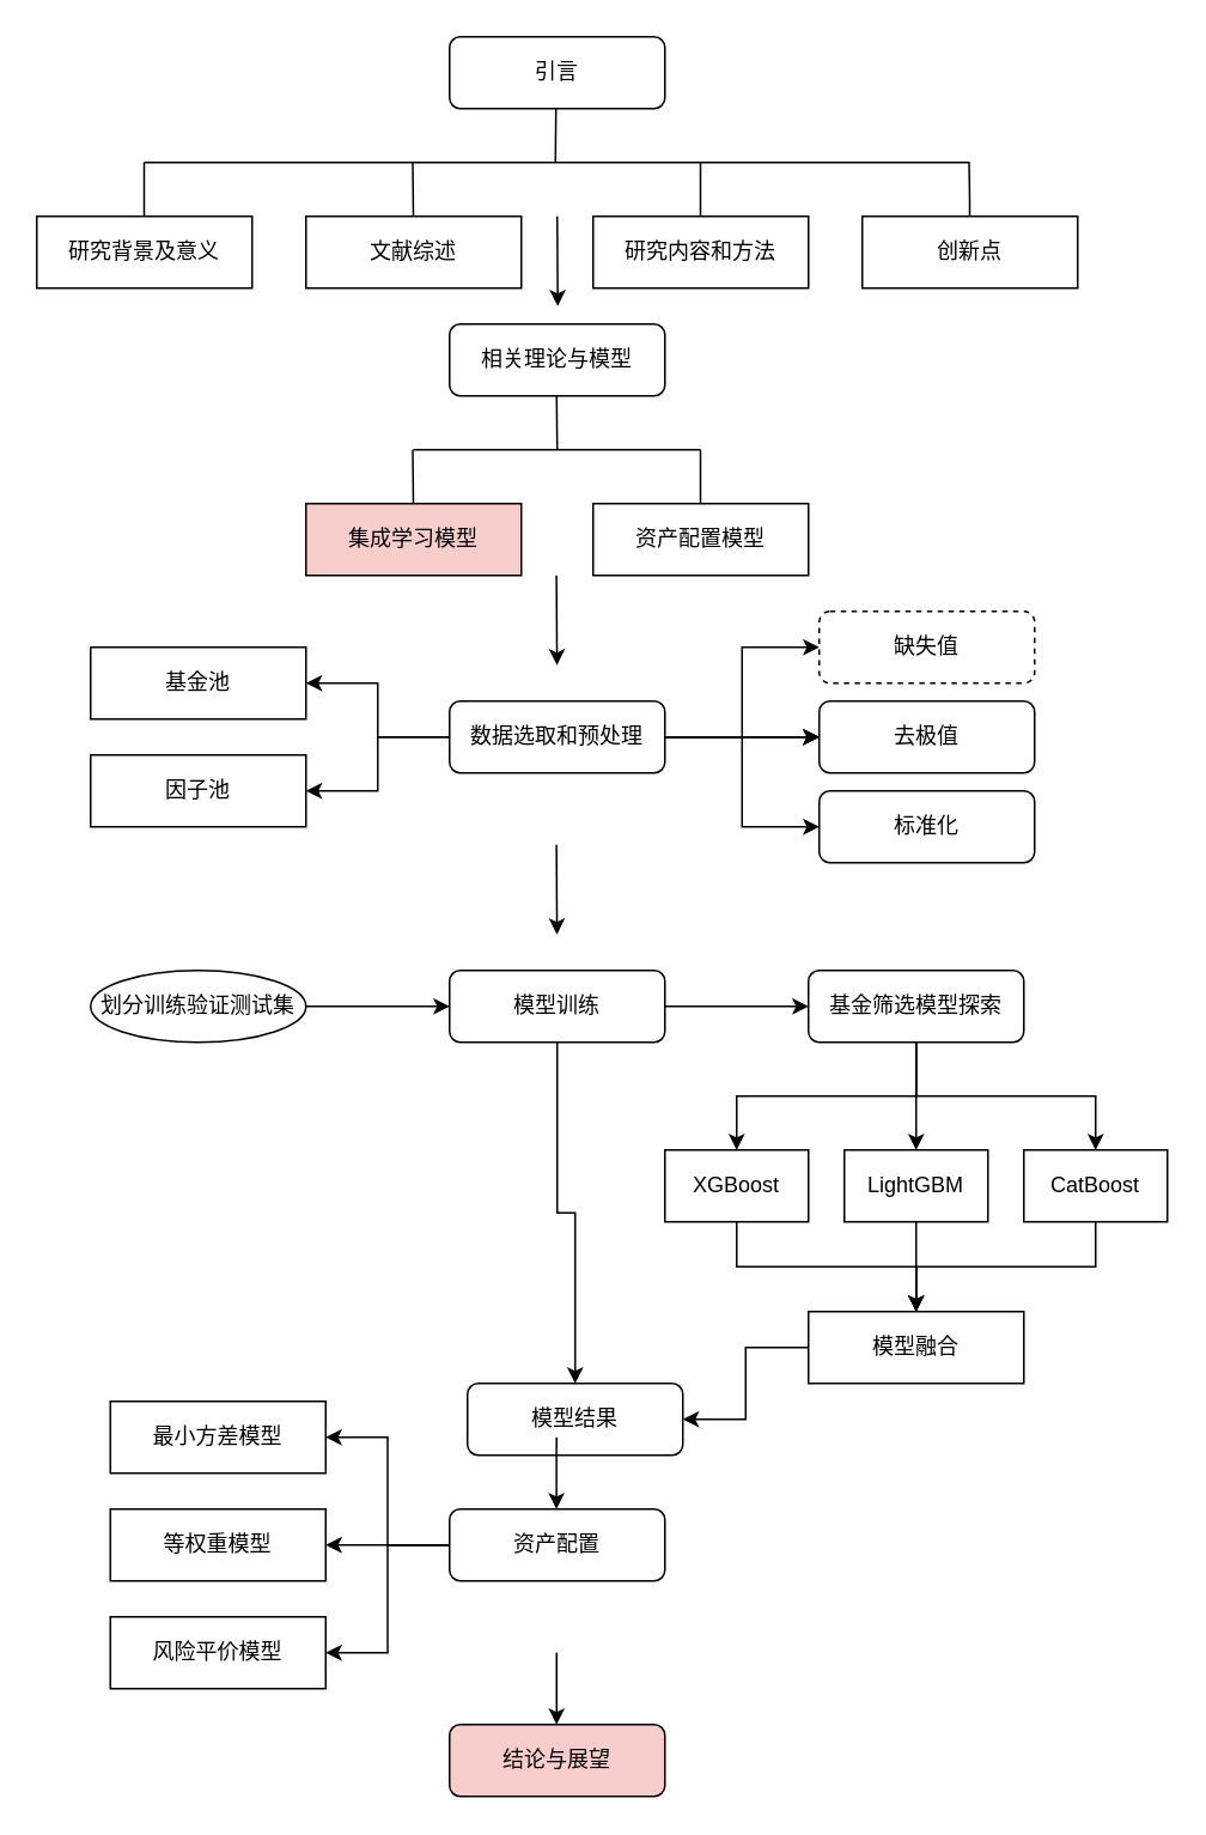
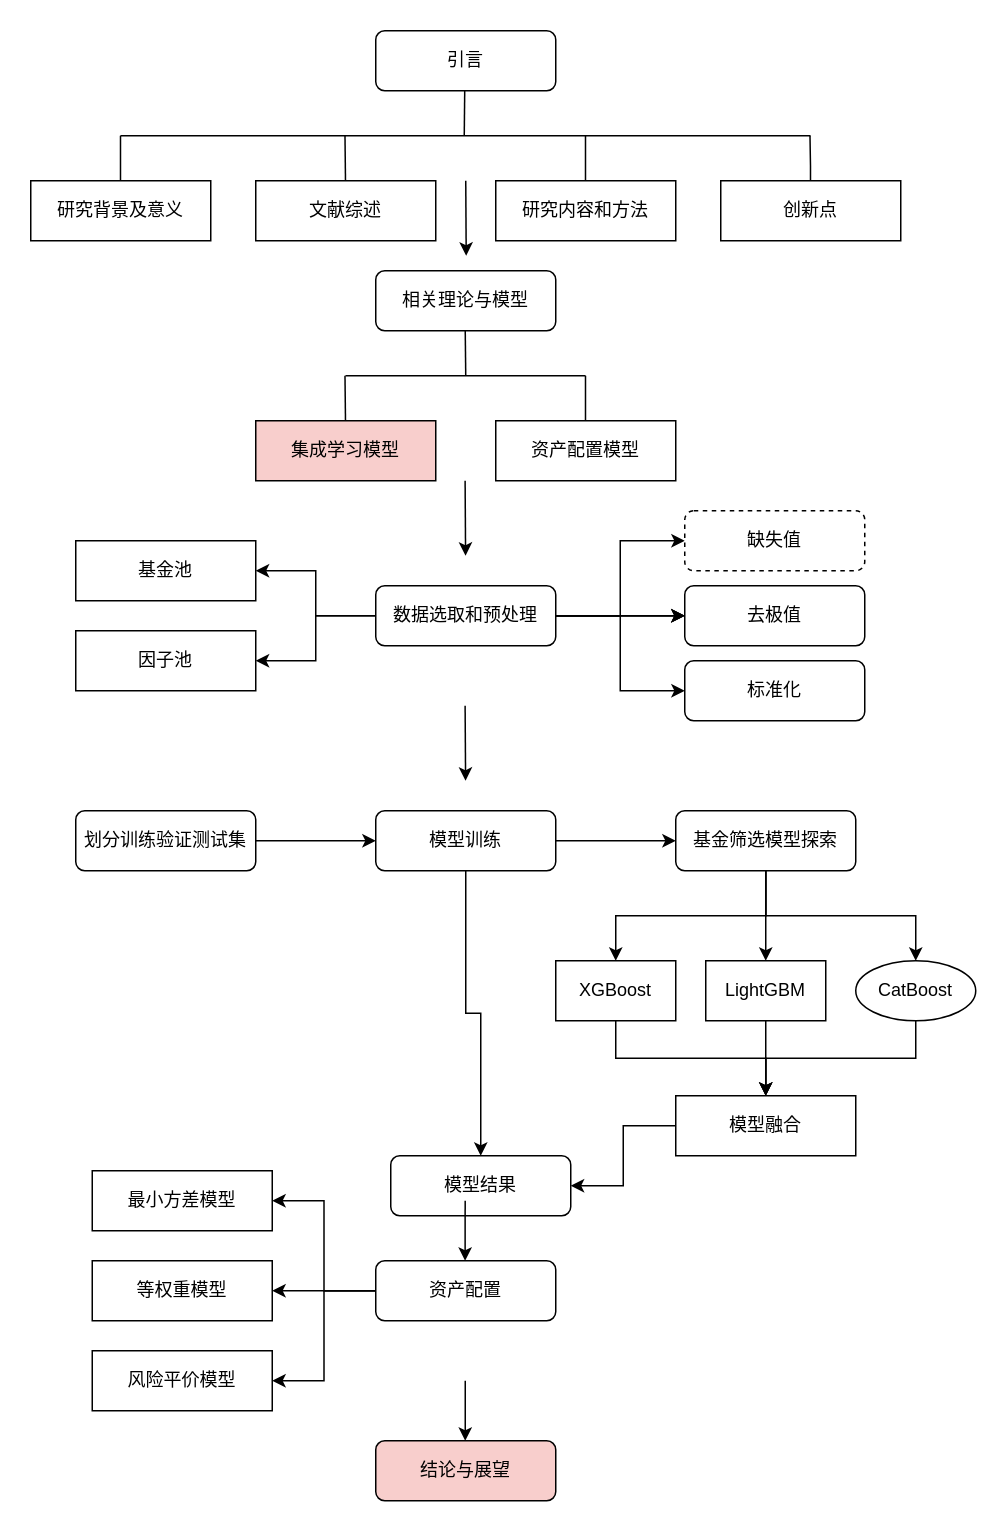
  <mxCell id="0" />
  <mxCell id="1" parent="0" />
  <mxCell id="2" value="引言" style="rounded=1;whiteSpace=wrap;html=1;fontSize=12;glass=0;strokeWidth=1;shadow=0;" parent="1" vertex="1"><mxGeometry x="250" y="20" width="120" height="40" as="geometry" /></mxCell>
  <mxCell id="3" value="相关理论与模型" style="rounded=1;whiteSpace=wrap;html=1;fontSize=12;glass=0;strokeWidth=1;shadow=0;" parent="1" vertex="1"><mxGeometry x="250" y="180" width="120" height="40" as="geometry" /></mxCell>
  <mxCell id="4" value="研究背景及意义" style="rounded=0;whiteSpace=wrap;html=1;" parent="1" vertex="1"><mxGeometry x="20" y="120" width="120" height="40" as="geometry" /></mxCell>
  <mxCell id="5" value="" style="endArrow=none;html=1;rounded=0;" parent="1" edge="1"><mxGeometry width="50" height="50" relative="1" as="geometry"><mxPoint x="79.83" y="90" as="sourcePoint" /><mxPoint x="539.83" y="90" as="targetPoint" /></mxGeometry></mxCell>
  <mxCell id="6" value="文献综述" style="rounded=0;whiteSpace=wrap;html=1;" parent="1" vertex="1"><mxGeometry x="170" y="120" width="120" height="40" as="geometry" /></mxCell>
  <mxCell id="7" value="研究内容和方法" style="rounded=0;whiteSpace=wrap;html=1;" parent="1" vertex="1"><mxGeometry x="330" y="120" width="120" height="40" as="geometry" /></mxCell>
  <mxCell id="8" value="创新点" style="rounded=0;whiteSpace=wrap;html=1;" parent="1" vertex="1"><mxGeometry x="480" y="120" width="120" height="40" as="geometry" /></mxCell>
  <mxCell id="9" value="" style="endArrow=none;html=1;rounded=0;" parent="1" edge="1"><mxGeometry x="1" y="292" width="50" height="50" relative="1" as="geometry"><mxPoint x="79.83" y="120" as="sourcePoint" /><mxPoint x="79.83" y="90" as="targetPoint" /><mxPoint x="22" y="-110" as="offset" /></mxGeometry></mxCell>
  <mxCell id="10" value="" style="endArrow=none;html=1;rounded=0;" parent="1" edge="1"><mxGeometry x="1" y="292" width="50" height="50" relative="1" as="geometry"><mxPoint x="539.83" y="120" as="sourcePoint" /><mxPoint x="539.49" y="90" as="targetPoint" /><mxPoint x="22" y="-110" as="offset" /><Array as="points"><mxPoint x="539.83" y="110" /></Array></mxGeometry></mxCell>
  <mxCell id="11" value="" style="endArrow=none;html=1;rounded=0;" parent="1" edge="1"><mxGeometry x="1" y="292" width="50" height="50" relative="1" as="geometry"><mxPoint x="389.83" y="120" as="sourcePoint" /><mxPoint x="389.83" y="90" as="targetPoint" /><mxPoint x="22" y="-110" as="offset" /></mxGeometry></mxCell>
  <mxCell id="12" value="" style="endArrow=none;html=1;rounded=0;" parent="1" edge="1"><mxGeometry x="1" y="292" width="50" height="50" relative="1" as="geometry"><mxPoint x="229.83" y="120" as="sourcePoint" /><mxPoint x="229.49" y="90" as="targetPoint" /><mxPoint x="22" y="-110" as="offset" /></mxGeometry></mxCell>
  <mxCell id="13" value="" style="endArrow=classic;html=1;rounded=0;" parent="1" edge="1"><mxGeometry x="-1" y="10" width="50" height="50" relative="1" as="geometry"><mxPoint x="310" y="120" as="sourcePoint" /><mxPoint x="310.31" y="170" as="targetPoint" /><mxPoint x="-10" y="-10" as="offset" /></mxGeometry></mxCell>
  <mxCell id="14" value="" style="endArrow=none;html=1;rounded=0;" parent="1" edge="1"><mxGeometry width="50" height="50" relative="1" as="geometry"><mxPoint x="229.83" y="250" as="sourcePoint" /><mxPoint x="389.83" y="250" as="targetPoint" /></mxGeometry></mxCell>
  <mxCell id="15" value="集成学习模型" style="rounded=0;whiteSpace=wrap;html=1;fillColor=#f8cecc;" parent="1" vertex="1"><mxGeometry x="170" y="280" width="120" height="40" as="geometry" /></mxCell>
  <mxCell id="16" value="资产配置模型" style="rounded=0;whiteSpace=wrap;html=1;" parent="1" vertex="1"><mxGeometry x="330" y="280" width="120" height="40" as="geometry" /></mxCell>
  <mxCell id="17" value="" style="endArrow=none;html=1;rounded=0;" parent="1" edge="1"><mxGeometry x="1" y="292" width="50" height="50" relative="1" as="geometry"><mxPoint x="389.83" y="280" as="sourcePoint" /><mxPoint x="389.83" y="250" as="targetPoint" /><mxPoint x="22" y="-110" as="offset" /></mxGeometry></mxCell>
  <mxCell id="18" value="" style="endArrow=none;html=1;rounded=0;" parent="1" edge="1"><mxGeometry x="1" y="292" width="50" height="50" relative="1" as="geometry"><mxPoint x="229.83" y="280" as="sourcePoint" /><mxPoint x="229.49" y="250" as="targetPoint" /><mxPoint x="22" y="-110" as="offset" /></mxGeometry></mxCell>
  <mxCell id="19" value="" style="endArrow=none;html=1;rounded=0;" parent="1" edge="1"><mxGeometry x="1" y="292" width="50" height="50" relative="1" as="geometry"><mxPoint x="309" y="90" as="sourcePoint" /><mxPoint x="309.31" y="60" as="targetPoint" /><mxPoint x="22" y="-110" as="offset" /></mxGeometry></mxCell>
  <mxCell id="20" value="" style="endArrow=none;html=1;rounded=0;" parent="1" edge="1"><mxGeometry x="1" y="292" width="50" height="50" relative="1" as="geometry"><mxPoint x="310" y="250" as="sourcePoint" /><mxPoint x="309.66" y="220" as="targetPoint" /><mxPoint x="22" y="-110" as="offset" /></mxGeometry></mxCell>
  <mxCell id="21" value="" style="endArrow=classic;html=1;rounded=0;" parent="1" edge="1"><mxGeometry x="-1" y="10" width="50" height="50" relative="1" as="geometry"><mxPoint x="309.58" y="320" as="sourcePoint" /><mxPoint x="309.89" y="370" as="targetPoint" /><mxPoint x="-10" y="-10" as="offset" /></mxGeometry></mxCell>
  <mxCell id="22" value="" style="edgeStyle=orthogonalEdgeStyle;rounded=0;orthogonalLoop=1;jettySize=auto;html=1;" edge="1" parent="1" source="29" target="30"><mxGeometry relative="1" as="geometry" /></mxCell>
  <mxCell id="23" style="edgeStyle=orthogonalEdgeStyle;rounded=0;orthogonalLoop=1;jettySize=auto;html=1;entryX=1;entryY=0.5;entryDx=0;entryDy=0;" edge="1" parent="1" source="29" target="31"><mxGeometry relative="1" as="geometry" /></mxCell>
  <mxCell id="24" value="" style="edgeStyle=orthogonalEdgeStyle;rounded=0;orthogonalLoop=1;jettySize=auto;html=1;" edge="1" parent="1" source="29" target="45"><mxGeometry relative="1" as="geometry" /></mxCell>
  <mxCell id="25" value="" style="edgeStyle=orthogonalEdgeStyle;rounded=0;orthogonalLoop=1;jettySize=auto;html=1;" edge="1" parent="1" source="29" target="45"><mxGeometry relative="1" as="geometry" /></mxCell>
  <mxCell id="26" value="" style="edgeStyle=orthogonalEdgeStyle;rounded=0;orthogonalLoop=1;jettySize=auto;html=1;" edge="1" parent="1" source="29" target="45"><mxGeometry relative="1" as="geometry" /></mxCell>
  <mxCell id="27" style="edgeStyle=orthogonalEdgeStyle;rounded=0;orthogonalLoop=1;jettySize=auto;html=1;entryX=0;entryY=0.5;entryDx=0;entryDy=0;" edge="1" parent="1" source="29" target="47"><mxGeometry relative="1" as="geometry" /></mxCell>
  <mxCell id="28" style="edgeStyle=orthogonalEdgeStyle;rounded=0;orthogonalLoop=1;jettySize=auto;html=1;entryX=0;entryY=0.5;entryDx=0;entryDy=0;" edge="1" parent="1" source="29" target="46"><mxGeometry relative="1" as="geometry" /></mxCell>
  <mxCell id="29" value="数据选取和预处理" style="rounded=1;whiteSpace=wrap;html=1;fontSize=12;glass=0;strokeWidth=1;shadow=0;" parent="1" vertex="1"><mxGeometry x="250" y="390" width="120" height="40" as="geometry" /></mxCell>
  <mxCell id="30" value="基金池" style="rounded=0;whiteSpace=wrap;html=1;" parent="1" vertex="1"><mxGeometry x="50" y="360" width="120" height="40" as="geometry" /></mxCell>
  <mxCell id="31" value="因子池" style="rounded=0;whiteSpace=wrap;html=1;" parent="1" vertex="1"><mxGeometry x="50" y="420" width="120" height="40" as="geometry" /></mxCell>
  <mxCell id="32" style="edgeStyle=orthogonalEdgeStyle;rounded=0;orthogonalLoop=1;jettySize=auto;html=1;" edge="1" parent="1" source="33" target="39"><mxGeometry relative="1" as="geometry" /></mxCell>
  <mxCell id="33" value="XGBoost" style="rounded=0;whiteSpace=wrap;html=1;" parent="1" vertex="1"><mxGeometry x="370" y="640" width="80" height="40" as="geometry" /></mxCell>
  <mxCell id="34" style="edgeStyle=orthogonalEdgeStyle;rounded=0;orthogonalLoop=1;jettySize=auto;html=1;entryX=0.5;entryY=0;entryDx=0;entryDy=0;" edge="1" parent="1" source="35" target="39"><mxGeometry relative="1" as="geometry" /></mxCell>
  <mxCell id="35" value="LightGBM" style="rounded=0;whiteSpace=wrap;html=1;" parent="1" vertex="1"><mxGeometry x="470" y="640" width="80" height="40" as="geometry" /></mxCell>
  <mxCell id="36" style="edgeStyle=orthogonalEdgeStyle;rounded=0;orthogonalLoop=1;jettySize=auto;html=1;entryX=0.5;entryY=0;entryDx=0;entryDy=0;" edge="1" parent="1" source="37" target="39"><mxGeometry relative="1" as="geometry" /></mxCell>
- <mxCell id="37" value="CatBoost" style="rounded=0;whiteSpace=wrap;html=1;" parent="1" vertex="1"><mxGeometry x="570" y="640" width="80" height="40" as="geometry" /></mxCell>
+ <mxCell id="37" value="CatBoost" style="ellipse;whiteSpace=wrap;html=1;" parent="1" vertex="1"><mxGeometry x="570" y="640" width="80" height="40" as="geometry" /></mxCell>
  <mxCell id="38" style="edgeStyle=orthogonalEdgeStyle;rounded=0;orthogonalLoop=1;jettySize=auto;html=1;entryX=1;entryY=0.5;entryDx=0;entryDy=0;" edge="1" parent="1" source="39" target="58"><mxGeometry relative="1" as="geometry" /></mxCell>
  <mxCell id="39" value="模型融合" style="rounded=0;whiteSpace=wrap;html=1;" parent="1" vertex="1"><mxGeometry x="450" y="730" width="120" height="40" as="geometry" /></mxCell>
  <mxCell id="40" value="等权重模型" style="rounded=0;whiteSpace=wrap;html=1;" parent="1" vertex="1"><mxGeometry x="61" y="840" width="120" height="40" as="geometry" /></mxCell>
  <mxCell id="41" value="最小方差模型" style="rounded=0;whiteSpace=wrap;html=1;" parent="1" vertex="1"><mxGeometry x="61" y="780" width="120" height="40" as="geometry" /></mxCell>
  <mxCell id="42" value="风险平价模型" style="rounded=0;whiteSpace=wrap;html=1;" parent="1" vertex="1"><mxGeometry x="61" y="900" width="120" height="40" as="geometry" /></mxCell>
  <mxCell id="43" value="" style="endArrow=classic;html=1;rounded=0;" parent="1" edge="1"><mxGeometry x="-1" y="10" width="50" height="50" relative="1" as="geometry"><mxPoint x="309.69" y="920" as="sourcePoint" /><mxPoint x="309.66" y="960" as="targetPoint" /><mxPoint x="-10" y="-10" as="offset" /></mxGeometry></mxCell>
  <mxCell id="44" value="结论与展望" style="rounded=1;whiteSpace=wrap;html=1;fontSize=12;glass=0;strokeWidth=1;shadow=0;fillColor=#f8cecc;" parent="1" vertex="1"><mxGeometry x="250" y="960" width="120" height="40" as="geometry" /></mxCell>
  <mxCell id="45" value="去极值" style="rounded=1;whiteSpace=wrap;html=1;fontSize=12;glass=0;strokeWidth=1;shadow=0;" vertex="1" parent="1"><mxGeometry x="456" y="390" width="120" height="40" as="geometry" /></mxCell>
  <mxCell id="46" value="缺失值" style="rounded=1;whiteSpace=wrap;html=1;fontSize=12;glass=0;strokeWidth=1;shadow=0;dashed=1;" vertex="1" parent="1"><mxGeometry x="456" y="340" width="120" height="40" as="geometry" /></mxCell>
  <mxCell id="47" value="标准化" style="rounded=1;whiteSpace=wrap;html=1;fontSize=12;glass=0;strokeWidth=1;shadow=0;" vertex="1" parent="1"><mxGeometry x="456" y="440" width="120" height="40" as="geometry" /></mxCell>
  <mxCell id="48" value="" style="endArrow=classic;html=1;rounded=0;" edge="1" parent="1"><mxGeometry x="-1" y="10" width="50" height="50" relative="1" as="geometry"><mxPoint x="309.58" y="470" as="sourcePoint" /><mxPoint x="309.89" y="520" as="targetPoint" /><mxPoint x="-10" y="-10" as="offset" /></mxGeometry></mxCell>
  <mxCell id="49" value="" style="edgeStyle=orthogonalEdgeStyle;rounded=0;orthogonalLoop=1;jettySize=auto;html=1;" edge="1" parent="1" source="51" target="57"><mxGeometry relative="1" as="geometry" /></mxCell>
  <mxCell id="50" value="" style="edgeStyle=orthogonalEdgeStyle;rounded=0;orthogonalLoop=1;jettySize=auto;html=1;exitX=0.5;exitY=1;exitDx=0;exitDy=0;" edge="1" parent="1" source="51" target="58"><mxGeometry relative="1" as="geometry"><mxPoint x="310" y="690" as="sourcePoint" /></mxGeometry></mxCell>
  <mxCell id="51" value="模型训练" style="rounded=1;whiteSpace=wrap;html=1;fontSize=12;glass=0;strokeWidth=1;shadow=0;" vertex="1" parent="1"><mxGeometry x="250" y="540" width="120" height="40" as="geometry" /></mxCell>
  <mxCell id="52" style="edgeStyle=orthogonalEdgeStyle;rounded=0;orthogonalLoop=1;jettySize=auto;html=1;entryX=0;entryY=0.5;entryDx=0;entryDy=0;" edge="1" parent="1" source="53" target="51"><mxGeometry relative="1" as="geometry" /></mxCell>
- <mxCell id="53" value="划分训练验证测试集" style="ellipse;whiteSpace=wrap;html=1;fontSize=12;glass=0;strokeWidth=1;shadow=0;" vertex="1" parent="1"><mxGeometry x="50" y="540" width="120" height="40" as="geometry" /></mxCell>
+ <mxCell id="53" value="划分训练验证测试集" style="rounded=1;whiteSpace=wrap;html=1;fontSize=12;glass=0;strokeWidth=1;shadow=0;" vertex="1" parent="1"><mxGeometry x="50" y="540" width="120" height="40" as="geometry" /></mxCell>
  <mxCell id="54" style="edgeStyle=orthogonalEdgeStyle;rounded=0;orthogonalLoop=1;jettySize=auto;html=1;entryX=0.5;entryY=0;entryDx=0;entryDy=0;" edge="1" parent="1" source="57" target="33"><mxGeometry relative="1" as="geometry" /></mxCell>
  <mxCell id="55" style="edgeStyle=orthogonalEdgeStyle;rounded=0;orthogonalLoop=1;jettySize=auto;html=1;entryX=0.5;entryY=0;entryDx=0;entryDy=0;" edge="1" parent="1" source="57" target="35"><mxGeometry relative="1" as="geometry" /></mxCell>
  <mxCell id="56" style="edgeStyle=orthogonalEdgeStyle;rounded=0;orthogonalLoop=1;jettySize=auto;html=1;" edge="1" parent="1" source="57" target="37"><mxGeometry relative="1" as="geometry" /></mxCell>
  <mxCell id="57" value="基金筛选模型探索" style="rounded=1;whiteSpace=wrap;html=1;fontSize=12;glass=0;strokeWidth=1;shadow=0;" vertex="1" parent="1"><mxGeometry x="450" y="540" width="120" height="40" as="geometry" /></mxCell>
  <mxCell id="58" value="模型结果" style="rounded=1;whiteSpace=wrap;html=1;fontSize=12;glass=0;strokeWidth=1;shadow=0;" vertex="1" parent="1"><mxGeometry x="260" y="770" width="120" height="40" as="geometry" /></mxCell>
  <mxCell id="59" style="edgeStyle=orthogonalEdgeStyle;rounded=0;orthogonalLoop=1;jettySize=auto;html=1;entryX=1;entryY=0.5;entryDx=0;entryDy=0;" edge="1" parent="1" source="62" target="41"><mxGeometry relative="1" as="geometry" /></mxCell>
  <mxCell id="60" style="edgeStyle=orthogonalEdgeStyle;rounded=0;orthogonalLoop=1;jettySize=auto;html=1;entryX=1;entryY=0.5;entryDx=0;entryDy=0;" edge="1" parent="1" source="62" target="40"><mxGeometry relative="1" as="geometry" /></mxCell>
  <mxCell id="61" style="edgeStyle=orthogonalEdgeStyle;rounded=0;orthogonalLoop=1;jettySize=auto;html=1;entryX=1;entryY=0.5;entryDx=0;entryDy=0;" edge="1" parent="1" source="62" target="42"><mxGeometry relative="1" as="geometry" /></mxCell>
  <mxCell id="62" value="资产配置" style="rounded=1;whiteSpace=wrap;html=1;fontSize=12;glass=0;strokeWidth=1;shadow=0;" vertex="1" parent="1"><mxGeometry x="250" y="840" width="120" height="40" as="geometry" /></mxCell>
  <mxCell id="63" value="" style="endArrow=classic;html=1;rounded=0;" edge="1" parent="1"><mxGeometry x="-1" y="10" width="50" height="50" relative="1" as="geometry"><mxPoint x="309.61" y="800" as="sourcePoint" /><mxPoint x="309.58" y="840" as="targetPoint" /><mxPoint x="-10" y="-10" as="offset" /></mxGeometry></mxCell>
